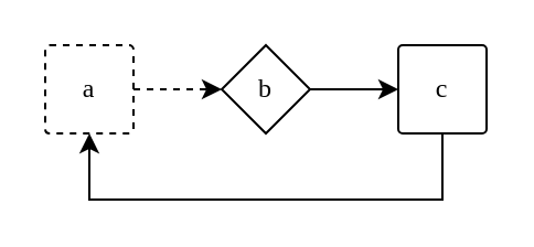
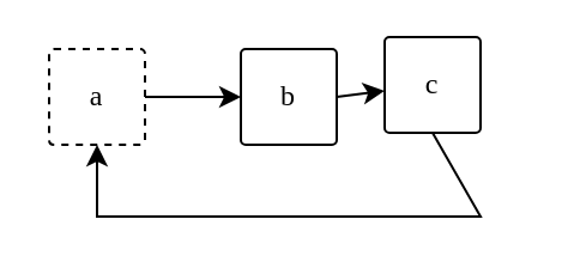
  <mxCell id="0" />
  <mxCell id="1" parent="0" />
  <mxCell id="2" value="a" style="rounded=1;whiteSpace=wrap;html=1;arcSize=5;fontFamily=SF Mono;dashed=1;" parent="1" vertex="1"><mxGeometry x="20" y="20" width="40" height="40" as="geometry" /></mxCell>
- <mxCell id="3" value="b" style="rhombus;whiteSpace=wrap;html=1;arcSize=5;fontFamily=SF Mono;" parent="1" vertex="1"><mxGeometry x="100" y="20" width="40" height="40" as="geometry" /></mxCell>
- <mxCell id="4" value="c" style="rounded=1;whiteSpace=wrap;html=1;arcSize=5;fontFamily=SF Mono;" parent="1" vertex="1"><mxGeometry x="180" y="20" width="40" height="40" as="geometry" /></mxCell>
- <mxCell id="5" value="" style="endArrow=classic;html=1;rounded=0;exitX=1;exitY=0.5;exitDx=0;exitDy=0;entryX=0;entryY=0.5;entryDx=0;entryDy=0;dashed=1;" parent="1" source="2" target="3" edge="1"><mxGeometry width="50" height="50" relative="1" as="geometry"><mxPoint x="300" y="340" as="sourcePoint" /><mxPoint x="350" y="290" as="targetPoint" /></mxGeometry></mxCell>
+ <mxCell id="3" value="b" style="rounded=1;whiteSpace=wrap;html=1;arcSize=5;fontFamily=SF Mono;" parent="1" vertex="1"><mxGeometry x="100" y="20" width="40" height="40" as="geometry" /></mxCell>
+ <mxCell id="4" value="c" style="rounded=1;whiteSpace=wrap;html=1;arcSize=5;fontFamily=SF Mono;" parent="1" vertex="1"><mxGeometry x="160" y="15" width="40" height="40" as="geometry" /></mxCell>
+ <mxCell id="5" value="" style="endArrow=classic;html=1;rounded=0;exitX=1;exitY=0.5;exitDx=0;exitDy=0;entryX=0;entryY=0.5;entryDx=0;entryDy=0;" parent="1" source="2" target="3" edge="1"><mxGeometry width="50" height="50" relative="1" as="geometry"><mxPoint x="300" y="340" as="sourcePoint" /><mxPoint x="350" y="290" as="targetPoint" /></mxGeometry></mxCell>
  <mxCell id="6" value="" style="endArrow=classic;html=1;rounded=0;exitX=1;exitY=0.5;exitDx=0;exitDy=0;" parent="1" source="3" target="4" edge="1"><mxGeometry width="50" height="50" relative="1" as="geometry"><mxPoint x="70" y="50" as="sourcePoint" /><mxPoint x="110" y="50" as="targetPoint" /></mxGeometry></mxCell>
  <mxCell id="7" value="" style="endArrow=classic;html=1;rounded=0;exitX=0.5;exitY=1;exitDx=0;exitDy=0;entryX=0.5;entryY=1;entryDx=0;entryDy=0;" parent="1" source="4" target="2" edge="1"><mxGeometry width="50" height="50" relative="1" as="geometry"><mxPoint x="300" y="340" as="sourcePoint" /><mxPoint x="350" y="290" as="targetPoint" /><Array as="points"><mxPoint x="200" y="90" /><mxPoint x="40" y="90" /></Array></mxGeometry></mxCell>
